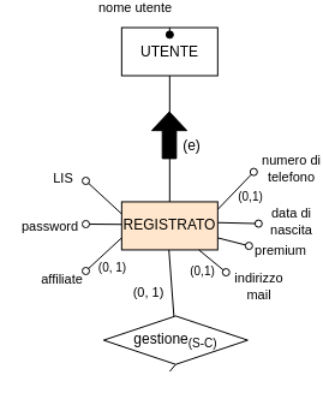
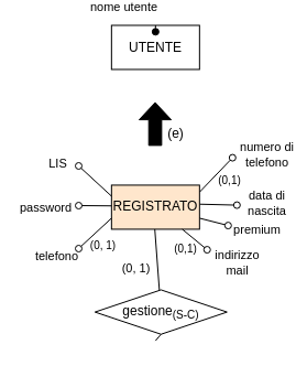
  <mxCell id="0" />
  <mxCell id="1" parent="0" />
- <mxCell id="2" style="edgeStyle=elbowEdgeStyle;elbow=vertical;html=1;exitX=0.5;exitY=1;exitDx=0;exitDy=0;entryX=0.5;entryY=0;entryDx=0;entryDy=0;endArrow=none;endFill=0;rounded=0;jumpStyle=arc;" parent="1" source="3" target="8" edge="1"><mxGeometry relative="1" as="geometry"><mxPoint x="130.28" y="166.54" as="targetPoint" /><Array as="points"><mxPoint x="138" y="147" /></Array></mxGeometry></mxCell>
  <mxCell id="3" value="UTENTE" style="whiteSpace=wrap;html=1;" parent="1" vertex="1"><mxGeometry x="100.84" y="20.5" width="80" height="40" as="geometry" /></mxCell>
  <mxCell id="4" value="" style="shape=singleArrow;whiteSpace=wrap;html=1;arrowWidth=0.4;arrowSize=0.4;rotation=-90;fillColor=#000000;" parent="1" vertex="1"><mxGeometry x="121.15" y="95.42" width="38.76" height="29.17" as="geometry" /></mxCell>
  <mxCell id="5" value="(e)" style="text;html=1;align=center;verticalAlign=middle;resizable=0;points=[];autosize=1;strokeColor=none;fillColor=none;" parent="1" vertex="1"><mxGeometry x="138.84" y="103.5" width="40" height="30" as="geometry" /></mxCell>
  <mxCell id="6" value="" style="endArrow=oval;html=1;fillStyle=auto;strokeWidth=1;startSize=6;endSize=6;fillColor=#000000;startArrow=none;startFill=0;endFill=1;exitX=0.5;exitY=0;exitDx=0;exitDy=0;" parent="1" source="3" edge="1"><mxGeometry width="50" height="50" relative="1" as="geometry"><mxPoint x="280.87" y="631.52" as="sourcePoint" /><mxPoint x="140.87" y="26.34" as="targetPoint" /></mxGeometry></mxCell>
  <mxCell id="7" value="nome utente" style="edgeLabel;html=1;align=center;verticalAlign=middle;resizable=0;points=[];" parent="6" vertex="1" connectable="0"><mxGeometry x="0.479" y="1" relative="1" as="geometry"><mxPoint x="-30" y="-21" as="offset" /></mxGeometry></mxCell>
  <mxCell id="8" value="REGISTRATO" style="whiteSpace=wrap;html=1;fillColor=#ffe6cc;" parent="1" vertex="1"><mxGeometry x="100.84" y="165.44" width="80" height="40" as="geometry" /></mxCell>
  <mxCell id="9" value="" style="endArrow=oval;html=1;fillStyle=auto;strokeWidth=1;startSize=6;endSize=6;fillColor=#000000;startArrow=none;startFill=0;endFill=0;exitX=0.003;exitY=0.445;exitDx=0;exitDy=0;exitPerimeter=0;" parent="1" edge="1"><mxGeometry width="50" height="50" relative="1" as="geometry"><mxPoint x="100.84" y="184.24" as="sourcePoint" /><mxPoint x="71" y="184" as="targetPoint" /></mxGeometry></mxCell>
  <mxCell id="10" value="password" style="edgeLabel;html=1;align=center;verticalAlign=middle;resizable=0;points=[];" parent="9" vertex="1" connectable="0"><mxGeometry x="0.479" y="1" relative="1" as="geometry"><mxPoint x="-38" as="offset" /></mxGeometry></mxCell>
  <mxCell id="11" value="" style="endArrow=oval;html=1;fillStyle=auto;strokeWidth=1;startSize=6;endSize=6;fillColor=#000000;startArrow=none;startFill=0;endFill=0;entryX=0.998;entryY=0.529;entryDx=0;entryDy=0;entryPerimeter=0;" parent="1" source="8" target="22" edge="1"><mxGeometry width="50" height="50" relative="1" as="geometry"><mxPoint x="76.93" y="467.04" as="sourcePoint" /><mxPoint x="196.84" y="223.08" as="targetPoint" /></mxGeometry></mxCell>
  <mxCell id="12" value="indirizzo&lt;br&gt;mail" style="edgeLabel;html=1;align=center;verticalAlign=middle;resizable=0;points=[];" parent="11" vertex="1" connectable="0"><mxGeometry x="0.479" y="1" relative="1" as="geometry"><mxPoint x="32" y="17" as="offset" /></mxGeometry></mxCell>
  <mxCell id="13" value="" style="endArrow=oval;html=1;fillStyle=auto;strokeWidth=1;startSize=6;endSize=6;fillColor=#000000;startArrow=none;startFill=0;endFill=0;exitX=1.003;exitY=0.152;exitDx=0;exitDy=0;exitPerimeter=0;" parent="1" source="8" edge="1"><mxGeometry width="50" height="50" relative="1" as="geometry"><mxPoint x="164.84" y="165.58" as="sourcePoint" /><mxPoint x="210.84" y="140.58" as="targetPoint" /></mxGeometry></mxCell>
  <mxCell id="14" value="numero di&lt;br&gt;telefono" style="edgeLabel;html=1;align=center;verticalAlign=middle;resizable=0;points=[];" parent="13" vertex="1" connectable="0"><mxGeometry x="0.479" y="1" relative="1" as="geometry"><mxPoint x="39" y="-10" as="offset" /></mxGeometry></mxCell>
  <mxCell id="15" value="" style="endArrow=oval;html=1;fillStyle=auto;strokeWidth=1;startSize=6;endSize=6;fillColor=#000000;startArrow=none;startFill=0;endFill=0;exitX=1.002;exitY=0.432;exitDx=0;exitDy=0;exitPerimeter=0;" parent="1" source="8" edge="1"><mxGeometry width="50" height="50" relative="1" as="geometry"><mxPoint x="181.84" y="182.58" as="sourcePoint" /><mxPoint x="214.84" y="183.58" as="targetPoint" /><Array as="points" /></mxGeometry></mxCell>
  <mxCell id="16" value="data di&lt;br&gt;nascita" style="edgeLabel;html=1;align=center;verticalAlign=middle;resizable=0;points=[];" parent="15" vertex="1" connectable="0"><mxGeometry x="0.479" y="1" relative="1" as="geometry"><mxPoint x="35" y="-1" as="offset" /></mxGeometry></mxCell>
  <mxCell id="17" value="" style="endArrow=oval;html=1;fillStyle=auto;strokeWidth=1;startSize=6;endSize=6;fillColor=#000000;startArrow=none;startFill=0;endFill=0;exitX=0;exitY=0.25;exitDx=0;exitDy=0;" parent="1" source="8" edge="1"><mxGeometry width="50" height="50" relative="1" as="geometry"><mxPoint x="109.955" y="165.44" as="sourcePoint" /><mxPoint x="71" y="148" as="targetPoint" /></mxGeometry></mxCell>
  <mxCell id="18" value="LIS" style="edgeLabel;html=1;align=center;verticalAlign=middle;resizable=0;points=[];" parent="17" vertex="1" connectable="0"><mxGeometry x="0.479" y="1" relative="1" as="geometry"><mxPoint x="-27" y="-10" as="offset" /></mxGeometry></mxCell>
  <mxCell id="19" value="" style="endArrow=oval;html=1;fillStyle=auto;strokeWidth=1;startSize=6;endSize=6;fillColor=#000000;startArrow=none;startFill=0;endFill=0;exitX=1;exitY=0.75;exitDx=0;exitDy=0;" parent="1" source="8" edge="1"><mxGeometry width="50" height="50" relative="1" as="geometry"><mxPoint x="170.525" y="215.44" as="sourcePoint" /><mxPoint x="206.84" y="202.08" as="targetPoint" /></mxGeometry></mxCell>
  <mxCell id="20" value="premium" style="edgeLabel;html=1;align=center;verticalAlign=middle;resizable=0;points=[];" parent="19" vertex="1" connectable="0"><mxGeometry x="0.479" y="1" relative="1" as="geometry"><mxPoint x="32" y="6" as="offset" /></mxGeometry></mxCell>
  <mxCell id="21" value="&lt;font style=&quot;font-size: 10px;&quot;&gt;(0,1)&lt;/font&gt;" style="text;html=1;align=center;verticalAlign=middle;resizable=0;points=[];autosize=1;strokeColor=none;fillColor=none;" parent="1" vertex="1"><mxGeometry x="187.84" y="145.58" width="40" height="30" as="geometry" /></mxCell>
  <mxCell id="22" value="(0,1)" style="text;html=1;align=center;verticalAlign=middle;resizable=0;points=[];autosize=1;strokeColor=none;fillColor=none;fontSize=10;" parent="1" vertex="1"><mxGeometry x="148.84" y="211.36" width="39" height="24" as="geometry" /></mxCell>
  <mxCell id="23" value="" style="edgeStyle=none;shape=connector;rounded=1;fillStyle=auto;html=1;labelBackgroundColor=default;strokeColor=default;strokeWidth=1;fontFamily=Helvetica;fontSize=11;fontColor=default;endArrow=none;startSize=6;endSize=6;fillColor=#000000;exitX=0.5;exitY=1;exitDx=0;exitDy=0;" parent="1" target="25" edge="1"><mxGeometry relative="1" as="geometry"><mxPoint x="140.19" y="205.44" as="sourcePoint" /></mxGeometry></mxCell>
  <mxCell id="24" value="(0, 1)" style="edgeLabel;html=1;align=center;verticalAlign=middle;resizable=0;points=[];fontSize=11;fontFamily=Helvetica;fontColor=default;" parent="23" vertex="1" connectable="0"><mxGeometry x="-0.268" y="1" relative="1" as="geometry"><mxPoint x="-20" y="15" as="offset" /></mxGeometry></mxCell>
  <mxCell id="25" value="&lt;font style=&quot;font-size: 12px;&quot;&gt;gestione&lt;sub style=&quot;&quot;&gt;(S-C)&lt;/sub&gt;&lt;/font&gt;" style="rhombus;whiteSpace=wrap;html=1;" parent="1" vertex="1"><mxGeometry x="85.84" y="260.44" width="120" height="40.28" as="geometry" /></mxCell>
  <mxCell id="26" value="" style="endArrow=none;html=1;entryX=0.5;entryY=1;entryDx=0;entryDy=0;" parent="1" target="25" edge="1"><mxGeometry width="50" height="50" relative="1" as="geometry"><mxPoint x="140.83" y="306.58" as="sourcePoint" /><mxPoint x="231.83" y="255.58" as="targetPoint" /></mxGeometry></mxCell>
  <mxCell id="27" value="" style="endArrow=oval;html=1;fillStyle=auto;strokeWidth=1;startSize=6;endSize=6;fillColor=#000000;startArrow=none;startFill=0;endFill=0;strokeColor=#000000;exitX=0;exitY=0.75;exitDx=0;exitDy=0;" parent="1" source="8" edge="1"><mxGeometry width="50" height="50" relative="1" as="geometry"><mxPoint x="162.63" y="267.64" as="sourcePoint" /><mxPoint x="71" y="223" as="targetPoint" /></mxGeometry></mxCell>
  <mxCell id="28" value="&lt;font style=&quot;font-size: 10px;&quot;&gt;(0, 1)&lt;/font&gt;" style="edgeLabel;html=1;align=center;verticalAlign=middle;resizable=0;points=[];fontSize=11;fontFamily=Helvetica;fontColor=default;" parent="1" vertex="1" connectable="0"><mxGeometry x="100.839" y="215.44" as="geometry"><mxPoint x="-8" y="4" as="offset" /></mxGeometry></mxCell>
- <mxCell id="29" value="&lt;font style=&quot;font-size: 11px;&quot;&gt;affiliate&lt;/font&gt;" style="text;html=1;align=center;verticalAlign=middle;resizable=0;points=[];autosize=1;strokeColor=none;fillColor=none;" parent="1" vertex="1"><mxGeometry x="20.84" y="215.44" width="60" height="30" as="geometry" /></mxCell>
+ <mxCell id="29" value="&lt;font style=&quot;font-size: 11px;&quot;&gt;telefono&lt;/font&gt;" style="text;html=1;align=center;verticalAlign=middle;resizable=0;points=[];autosize=1;strokeColor=none;fillColor=none;" parent="1" vertex="1"><mxGeometry x="20.84" y="215.44" width="60" height="30" as="geometry" /></mxCell>
